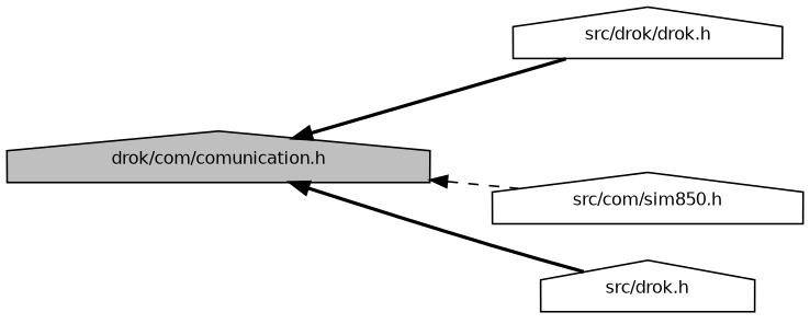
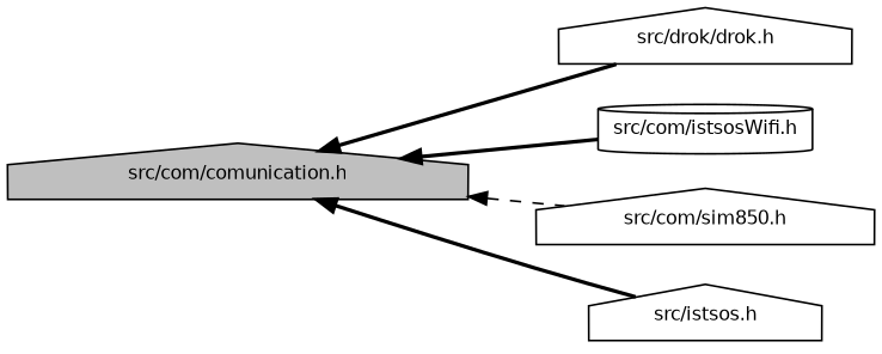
  digraph {
    rankdir=LR
    node [color=black fillcolor=white fontname=Helvetica fontsize=10 shape=house style=filled]
    edge [color=black dir=back fontname=Helvetica fontsize=10 labelfontname=Helvetica labelfontsize=10 style=bold]
-   n1 [fillcolor=grey75 fontcolor=black height=0.2 label="drok/com/comunication.h" width=0.4]
+   n1 [fillcolor=grey75 fontcolor=black height=0.2 label="src/com/comunication.h" width=0.4]
    n2 [height=0.2 label="src/drok/drok.h" width=0.4]
+   n3 [height=0.2 label="src/com/istsosWifi.h" shape=cylinder width=0.4]
    n4 [height=0.2 label="src/com/sim850.h" width=0.4]
-   n5 [height=0.2 label="src/drok.h" width=0.4]
+   n5 [height=0.2 label="src/istsos.h" width=0.4]
    n1 -> n2
+   n1 -> n3
    n1 -> n4 [style=dashed]
    n1 -> n5
  }
